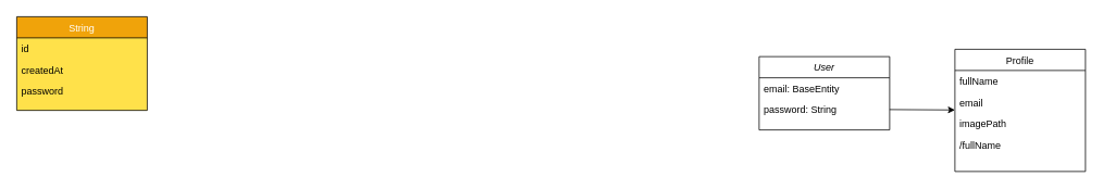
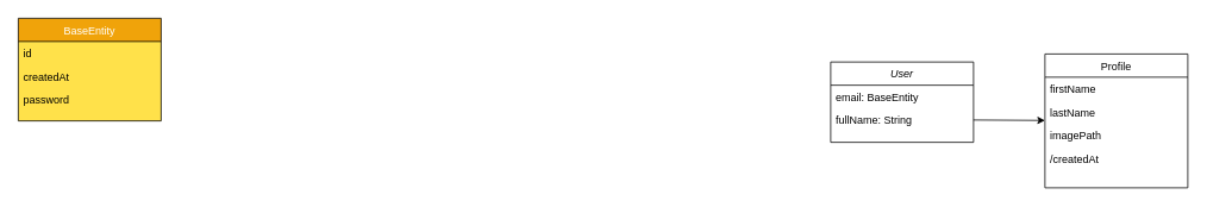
  <mxCell id="0" />
  <mxCell id="1" parent="0" />
  <mxCell id="2" value="User" style="swimlane;fontStyle=2;align=center;verticalAlign=top;childLayout=stackLayout;horizontal=1;startSize=26;horizontalStack=0;resizeParent=1;resizeLast=0;collapsible=1;marginBottom=0;rounded=0;shadow=0;strokeWidth=1;" vertex="1" parent="1"><mxGeometry x="930" y="69" width="160" height="90" as="geometry"><mxRectangle x="40" y="30" width="160" height="26" as="alternateBounds" /></mxGeometry></mxCell>
  <mxCell id="3" value="email: BaseEntity" style="text;align=left;verticalAlign=top;spacingLeft=4;spacingRight=4;overflow=hidden;rotatable=0;points=[[0,0.5],[1,0.5]];portConstraint=eastwest;" vertex="1" parent="2"><mxGeometry y="26" width="160" height="26" as="geometry" /></mxCell>
- <mxCell id="4" value="password: String" style="text;align=left;verticalAlign=top;spacingLeft=4;spacingRight=4;overflow=hidden;rotatable=0;points=[[0,0.5],[1,0.5]];portConstraint=eastwest;rounded=0;shadow=0;html=0;" vertex="1" parent="2"><mxGeometry y="52" width="160" height="26" as="geometry" /></mxCell>
+ <mxCell id="4" value="fullName: String" style="text;align=left;verticalAlign=top;spacingLeft=4;spacingRight=4;overflow=hidden;rotatable=0;points=[[0,0.5],[1,0.5]];portConstraint=eastwest;rounded=0;shadow=0;html=0;" vertex="1" parent="2"><mxGeometry y="52" width="160" height="26" as="geometry" /></mxCell>
  <mxCell id="5" value="Profile" style="swimlane;fontStyle=0;align=center;verticalAlign=top;childLayout=stackLayout;horizontal=1;startSize=26;horizontalStack=0;resizeParent=1;resizeLast=0;collapsible=1;marginBottom=0;rounded=0;shadow=0;strokeWidth=1;" vertex="1" parent="1"><mxGeometry x="1170" y="60" width="160" height="150" as="geometry"><mxRectangle x="280" y="10" width="160" height="26" as="alternateBounds" /></mxGeometry></mxCell>
- <mxCell id="6" value="fullName" style="text;align=left;verticalAlign=top;spacingLeft=4;spacingRight=4;overflow=hidden;rotatable=0;points=[[0,0.5],[1,0.5]];portConstraint=eastwest;rounded=0;shadow=0;html=0;" vertex="1" parent="5"><mxGeometry y="26" width="160" height="26" as="geometry" /></mxCell>
- <mxCell id="7" value="email" style="text;align=left;verticalAlign=top;spacingLeft=4;spacingRight=4;overflow=hidden;rotatable=0;points=[[0,0.5],[1,0.5]];portConstraint=eastwest;rounded=0;shadow=0;html=0;" vertex="1" parent="5"><mxGeometry y="52" width="160" height="26" as="geometry" /></mxCell>
+ <mxCell id="6" value="firstName" style="text;align=left;verticalAlign=top;spacingLeft=4;spacingRight=4;overflow=hidden;rotatable=0;points=[[0,0.5],[1,0.5]];portConstraint=eastwest;rounded=0;shadow=0;html=0;" vertex="1" parent="5"><mxGeometry y="26" width="160" height="26" as="geometry" /></mxCell>
+ <mxCell id="7" value="lastName" style="text;align=left;verticalAlign=top;spacingLeft=4;spacingRight=4;overflow=hidden;rotatable=0;points=[[0,0.5],[1,0.5]];portConstraint=eastwest;rounded=0;shadow=0;html=0;" vertex="1" parent="5"><mxGeometry y="52" width="160" height="26" as="geometry" /></mxCell>
  <mxCell id="8" value="imagePath&#10;&#10;" style="text;align=left;verticalAlign=top;spacingLeft=4;spacingRight=4;overflow=hidden;rotatable=0;points=[[0,0.5],[1,0.5]];portConstraint=eastwest;rounded=0;shadow=0;html=0;" vertex="1" parent="5"><mxGeometry y="78" width="160" height="26" as="geometry" /></mxCell>
- <mxCell id="9" value="/fullName" style="text;align=left;verticalAlign=top;spacingLeft=4;spacingRight=4;overflow=hidden;rotatable=0;points=[[0,0.5],[1,0.5]];portConstraint=eastwest;rounded=0;shadow=0;html=0;" vertex="1" parent="5"><mxGeometry y="104" width="160" height="26" as="geometry" /></mxCell>
- <mxCell id="10" value="String" style="swimlane;fontStyle=0;align=center;verticalAlign=top;childLayout=stackLayout;horizontal=1;startSize=26;horizontalStack=0;resizeParent=1;resizeLast=0;collapsible=1;marginBottom=0;rounded=0;shadow=0;strokeWidth=1;labelBackgroundColor=none;fillColor=#f0a30a;strokeColor=default;swimlaneFillColor=#FFE14A;fontColor=#FFFFFF;" vertex="1" parent="1"><mxGeometry x="20" y="20" width="160" height="115" as="geometry"><mxRectangle x="340" y="380" width="170" height="26" as="alternateBounds" /></mxGeometry></mxCell>
+ <mxCell id="9" value="/createdAt" style="text;align=left;verticalAlign=top;spacingLeft=4;spacingRight=4;overflow=hidden;rotatable=0;points=[[0,0.5],[1,0.5]];portConstraint=eastwest;rounded=0;shadow=0;html=0;" vertex="1" parent="5"><mxGeometry y="104" width="160" height="26" as="geometry" /></mxCell>
+ <mxCell id="10" value="BaseEntity" style="swimlane;fontStyle=0;align=center;verticalAlign=top;childLayout=stackLayout;horizontal=1;startSize=26;horizontalStack=0;resizeParent=1;resizeLast=0;collapsible=1;marginBottom=0;rounded=0;shadow=0;strokeWidth=1;labelBackgroundColor=none;fillColor=#f0a30a;strokeColor=default;swimlaneFillColor=#FFE14A;fontColor=#FFFFFF;" vertex="1" parent="1"><mxGeometry x="20" y="20" width="160" height="115" as="geometry"><mxRectangle x="340" y="380" width="170" height="26" as="alternateBounds" /></mxGeometry></mxCell>
  <mxCell id="11" value="id" style="text;align=left;verticalAlign=top;spacingLeft=4;spacingRight=4;overflow=hidden;rotatable=0;points=[[0,0.5],[1,0.5]];portConstraint=eastwest;" vertex="1" parent="10"><mxGeometry y="26" width="160" height="26" as="geometry" /></mxCell>
  <mxCell id="12" value="createdAt" style="text;align=left;verticalAlign=top;spacingLeft=4;spacingRight=4;overflow=hidden;rotatable=0;points=[[0,0.5],[1,0.5]];portConstraint=eastwest;" vertex="1" parent="10"><mxGeometry y="52" width="160" height="26" as="geometry" /></mxCell>
  <mxCell id="13" value="password" style="text;align=left;verticalAlign=top;spacingLeft=4;spacingRight=4;overflow=hidden;rotatable=0;points=[[0,0.5],[1,0.5]];portConstraint=eastwest;" vertex="1" parent="10"><mxGeometry y="78" width="160" height="26" as="geometry" /></mxCell>
  <mxCell id="14" value="" style="endArrow=classic;html=1;rounded=0;exitX=1;exitY=0.5;exitDx=0;exitDy=0;" edge="1" parent="1" source="4" target="5"><mxGeometry width="50" height="50" relative="1" as="geometry"><mxPoint x="1080" y="50" as="sourcePoint" /><mxPoint x="1130" y="0" as="targetPoint" /></mxGeometry></mxCell>
